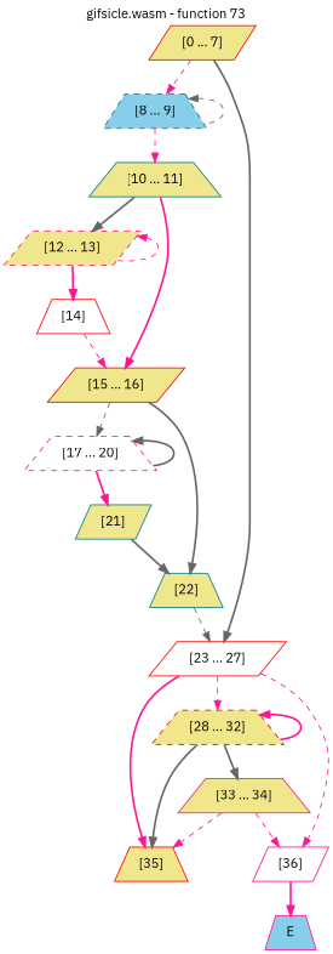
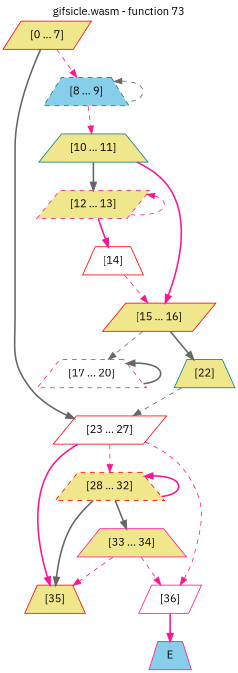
  digraph {
    fontname="IBM Plex Sans"
    label="gifsicle.wasm - function 73"
    labelfontcolor=black
    labelfontname=Helvetica
    labelfontsize=16
    labelloc=t
    node [color=red fillcolor=khaki fontname="IBM Plex Sans" shape=trapezium style="solid,filled"]
    edge [color=deeppink fontname="IBM Plex Sans" style=bold]
    E [color=deeppink fillcolor=skyblue style=filled]
    n2 [label="[0 ... 7]" shape=parallelogram]
    n3 [color=teal fillcolor=skyblue label="[8 ... 9]" style="dashed,filled"]
    n4 [fillcolor=white label="[23 ... 27]" shape=parallelogram]
    n5 [color=teal label="[10 ... 11]"]
    n6 [label="[28 ... 32]" style="dashed,filled"]
    n7 [label="[35]"]
    n8 [color=deeppink fillcolor=white label="[36]" shape=parallelogram]
    n9 [color=deeppink label="[12 ... 13]" shape=parallelogram style="dashed,filled"]
    n10 [label="[15 ... 16]" shape=parallelogram]
    n11 [fillcolor=white label="[14]"]
    n12 [color=deeppink fillcolor=white label="[17 ... 20]" style="dashed,filled"]
    n13 [color=teal label="[22]"]
-   n14 [color=teal label="[21]" shape=parallelogram]
    n15 [color=deeppink label="[33 ... 34]"]
    n2 -> n3 [style=dashed]
    n2 -> n4 [color=gray40]
    n3 -> n3 [color=gray40 dir=back style=dashed]
    n3 -> n5 [style=dashed]
    n4 -> n6 [style=dashed]
    n4 -> n7
    n4 -> n8 [style=dashed]
    n5 -> n9 [color=gray40]
    n5 -> n10
    n6 -> n6 [dir=back]
    n6 -> n7 [color=gray40]
    n6 -> n15 [color=gray40]
    n8 -> E
    n9 -> n9 [dir=back style=dashed]
    n9 -> n11
    n10 -> n12 [color=gray40 style=dashed]
    n10 -> n13 [color=gray40]
    n11 -> n10 [style=dashed]
    n12 -> n12 [color=gray40 dir=back]
-   n12 -> n14
    n13 -> n4 [color=gray40 style=dashed]
-   n14 -> n13 [color=gray40]
    n15 -> n7 [style=dashed]
    n15 -> n8 [style=dashed]
  }
